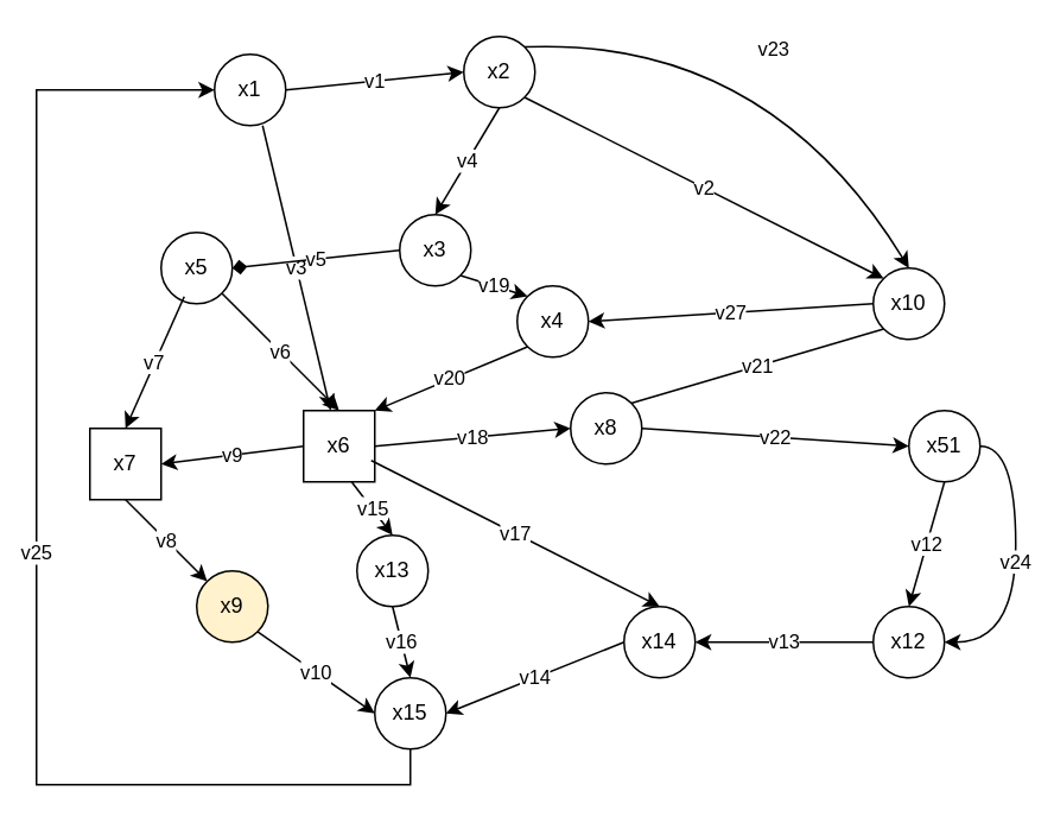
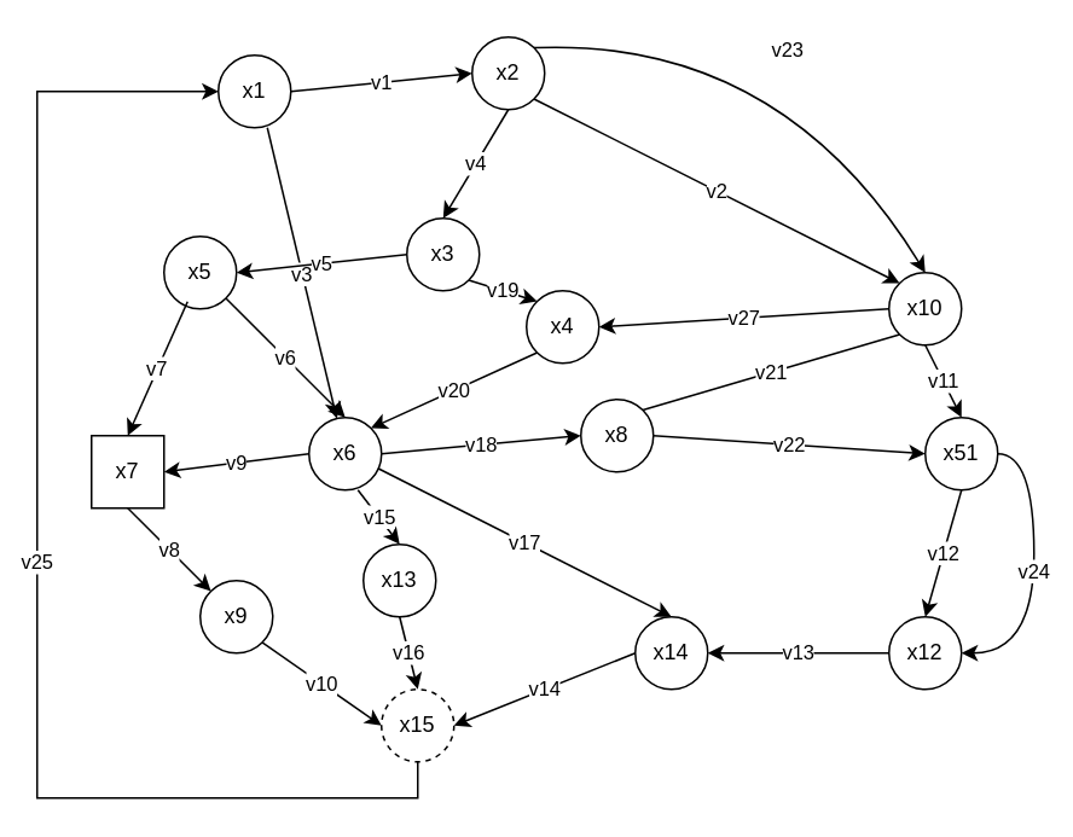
  <mxCell id="0" />
  <mxCell id="1" parent="0" />
  <mxCell id="2" value="x1" style="ellipse;whiteSpace=wrap;html=1;aspect=fixed;" vertex="1" parent="1"><mxGeometry x="120" y="30" width="40" height="40" as="geometry" /></mxCell>
  <mxCell id="3" value="x2" style="ellipse;whiteSpace=wrap;html=1;aspect=fixed;" vertex="1" parent="1"><mxGeometry x="260" y="20" width="40" height="40" as="geometry" /></mxCell>
  <mxCell id="4" value="x10" style="ellipse;whiteSpace=wrap;html=1;aspect=fixed;" vertex="1" parent="1"><mxGeometry x="490" y="150" width="40" height="40" as="geometry" /></mxCell>
  <mxCell id="5" value="x4" style="ellipse;whiteSpace=wrap;html=1;aspect=fixed;" vertex="1" parent="1"><mxGeometry x="290" y="160" width="40" height="40" as="geometry" /></mxCell>
  <mxCell id="6" value="x3" style="ellipse;whiteSpace=wrap;html=1;aspect=fixed;" vertex="1" parent="1"><mxGeometry x="224" y="120" width="40" height="40" as="geometry" /></mxCell>
  <mxCell id="7" value="x5" style="ellipse;whiteSpace=wrap;html=1;aspect=fixed;" vertex="1" parent="1"><mxGeometry x="90" y="130" width="40" height="40" as="geometry" /></mxCell>
  <mxCell id="8" value="x7" style="whiteSpace=wrap;html=1;aspect=fixed;rounded=0;" vertex="1" parent="1"><mxGeometry x="50" y="240" width="40" height="40" as="geometry" /></mxCell>
- <mxCell id="9" value="x6" style="whiteSpace=wrap;html=1;aspect=fixed;rounded=0;" vertex="1" parent="1"><mxGeometry x="170" y="230" width="40" height="40" as="geometry" /></mxCell>
+ <mxCell id="9" value="x6" style="ellipse;whiteSpace=wrap;html=1;aspect=fixed;" vertex="1" parent="1"><mxGeometry x="170" y="230" width="40" height="40" as="geometry" /></mxCell>
  <mxCell id="10" value="x8" style="ellipse;whiteSpace=wrap;html=1;aspect=fixed;" vertex="1" parent="1"><mxGeometry x="320" y="220" width="40" height="40" as="geometry" /></mxCell>
  <mxCell id="11" value="v24" style="edgeStyle=orthogonalEdgeStyle;rounded=0;orthogonalLoop=1;jettySize=auto;html=1;entryX=1;entryY=0.5;entryDx=0;entryDy=0;curved=1;" edge="1" parent="1" source="12" target="13"><mxGeometry relative="1" as="geometry"><Array as="points"><mxPoint x="570" y="250" /><mxPoint x="570" y="360" /></Array></mxGeometry></mxCell>
  <mxCell id="12" value="x51" style="ellipse;whiteSpace=wrap;html=1;aspect=fixed;" vertex="1" parent="1"><mxGeometry x="510" y="230" width="40" height="40" as="geometry" /></mxCell>
  <mxCell id="13" value="x12" style="ellipse;whiteSpace=wrap;html=1;aspect=fixed;" vertex="1" parent="1"><mxGeometry x="490" y="340" width="40" height="40" as="geometry" /></mxCell>
  <mxCell id="14" value="x14" style="ellipse;whiteSpace=wrap;html=1;aspect=fixed;" vertex="1" parent="1"><mxGeometry x="350" y="340" width="40" height="40" as="geometry" /></mxCell>
  <mxCell id="15" value="v25" style="edgeStyle=orthogonalEdgeStyle;rounded=0;orthogonalLoop=1;jettySize=auto;html=1;entryX=0;entryY=0.5;entryDx=0;entryDy=0;" edge="1" parent="1" source="16" target="2"><mxGeometry relative="1" as="geometry"><Array as="points"><mxPoint x="230" y="440" /><mxPoint x="20" y="440" /><mxPoint x="20" y="50" /></Array></mxGeometry></mxCell>
- <mxCell id="16" value="x15" style="ellipse;whiteSpace=wrap;html=1;aspect=fixed;" vertex="1" parent="1"><mxGeometry x="210" y="380" width="40" height="40" as="geometry" /></mxCell>
+ <mxCell id="16" value="x15" style="ellipse;whiteSpace=wrap;html=1;aspect=fixed;dashed=1;" vertex="1" parent="1"><mxGeometry x="210" y="380" width="40" height="40" as="geometry" /></mxCell>
  <mxCell id="17" value="x13" style="ellipse;whiteSpace=wrap;html=1;aspect=fixed;" vertex="1" parent="1"><mxGeometry x="200" y="300" width="40" height="40" as="geometry" /></mxCell>
- <mxCell id="18" value="x9" style="ellipse;whiteSpace=wrap;html=1;aspect=fixed;fillColor=#fff2cc;" vertex="1" parent="1"><mxGeometry x="110" y="320" width="40" height="40" as="geometry" /></mxCell>
+ <mxCell id="18" value="x9" style="ellipse;whiteSpace=wrap;html=1;aspect=fixed;" vertex="1" parent="1"><mxGeometry x="110" y="320" width="40" height="40" as="geometry" /></mxCell>
  <mxCell id="19" value="v1" style="endArrow=classic;html=1;rounded=0;exitX=1;exitY=0.5;exitDx=0;exitDy=0;entryX=0;entryY=0.5;entryDx=0;entryDy=0;" edge="1" parent="1" source="2" target="3"><mxGeometry width="50" height="50" relative="1" as="geometry"><mxPoint x="220" y="330" as="sourcePoint" /><mxPoint x="270" y="280" as="targetPoint" /></mxGeometry></mxCell>
  <mxCell id="20" value="v4" style="endArrow=classic;html=1;rounded=0;entryX=0.5;entryY=0;entryDx=0;entryDy=0;exitX=0.5;exitY=1;exitDx=0;exitDy=0;" edge="1" parent="1" source="3" target="6"><mxGeometry width="50" height="50" relative="1" as="geometry"><mxPoint x="220" y="330" as="sourcePoint" /><mxPoint x="270" y="280" as="targetPoint" /></mxGeometry></mxCell>
  <mxCell id="21" value="v2" style="endArrow=classic;html=1;rounded=0;exitX=1;exitY=1;exitDx=0;exitDy=0;entryX=0;entryY=0;entryDx=0;entryDy=0;" edge="1" parent="1" source="3" target="4"><mxGeometry width="50" height="50" relative="1" as="geometry"><mxPoint x="220" y="330" as="sourcePoint" /><mxPoint x="270" y="280" as="targetPoint" /></mxGeometry></mxCell>
  <mxCell id="22" value="v23" style="endArrow=classic;html=1;rounded=0;exitX=1;exitY=0;exitDx=0;exitDy=0;entryX=0.5;entryY=0;entryDx=0;entryDy=0;curved=1;" edge="1" parent="1" source="3" target="4"><mxGeometry width="50" height="50" relative="1" as="geometry"><mxPoint x="220" y="330" as="sourcePoint" /><mxPoint x="270" y="280" as="targetPoint" /><Array as="points"><mxPoint x="430" y="20" /></Array></mxGeometry></mxCell>
  <mxCell id="23" value="v3" style="endArrow=classic;html=1;rounded=0;exitX=0.675;exitY=1;exitDx=0;exitDy=0;exitPerimeter=0;" edge="1" parent="1" source="2" target="9"><mxGeometry width="50" height="50" relative="1" as="geometry"><mxPoint x="220" y="330" as="sourcePoint" /><mxPoint x="270" y="280" as="targetPoint" /></mxGeometry></mxCell>
  <mxCell id="24" value="v6" style="endArrow=classic;html=1;rounded=0;exitX=1;exitY=1;exitDx=0;exitDy=0;entryX=0.5;entryY=0;entryDx=0;entryDy=0;" edge="1" parent="1" source="7" target="9"><mxGeometry width="50" height="50" relative="1" as="geometry"><mxPoint x="220" y="330" as="sourcePoint" /><mxPoint x="270" y="280" as="targetPoint" /></mxGeometry></mxCell>
  <mxCell id="25" value="v7" style="endArrow=classic;html=1;rounded=0;exitX=0.325;exitY=0.9;exitDx=0;exitDy=0;exitPerimeter=0;entryX=0.5;entryY=0;entryDx=0;entryDy=0;" edge="1" parent="1" source="7" target="8"><mxGeometry width="50" height="50" relative="1" as="geometry"><mxPoint x="220" y="330" as="sourcePoint" /><mxPoint x="270" y="280" as="targetPoint" /></mxGeometry></mxCell>
  <mxCell id="26" value="v9" style="endArrow=classic;html=1;rounded=0;entryX=1;entryY=0.5;entryDx=0;entryDy=0;exitX=0;exitY=0.5;exitDx=0;exitDy=0;" edge="1" parent="1" source="9" target="8"><mxGeometry width="50" height="50" relative="1" as="geometry"><mxPoint x="220" y="320" as="sourcePoint" /><mxPoint x="270" y="270" as="targetPoint" /></mxGeometry></mxCell>
  <mxCell id="27" value="v8" style="endArrow=classic;html=1;rounded=0;exitX=0.5;exitY=1;exitDx=0;exitDy=0;entryX=0;entryY=0;entryDx=0;entryDy=0;" edge="1" parent="1" source="8" target="18"><mxGeometry width="50" height="50" relative="1" as="geometry"><mxPoint x="220" y="320" as="sourcePoint" /><mxPoint x="270" y="270" as="targetPoint" /></mxGeometry></mxCell>
  <mxCell id="28" value="v10" style="endArrow=classic;html=1;rounded=0;exitX=1;exitY=1;exitDx=0;exitDy=0;entryX=0;entryY=0.5;entryDx=0;entryDy=0;" edge="1" parent="1" source="18" target="16"><mxGeometry width="50" height="50" relative="1" as="geometry"><mxPoint x="220" y="320" as="sourcePoint" /><mxPoint x="270" y="270" as="targetPoint" /></mxGeometry></mxCell>
  <mxCell id="29" value="v14" style="endArrow=classic;html=1;rounded=0;exitX=0;exitY=0.5;exitDx=0;exitDy=0;entryX=1;entryY=0.5;entryDx=0;entryDy=0;" edge="1" parent="1" source="14" target="16"><mxGeometry x="0.0" width="50" height="50" relative="1" as="geometry"><mxPoint x="220" y="320" as="sourcePoint" /><mxPoint x="340" y="360" as="targetPoint" /><mxPoint as="offset" /></mxGeometry></mxCell>
  <mxCell id="30" value="v13" style="endArrow=classic;html=1;rounded=0;entryX=1;entryY=0.5;entryDx=0;entryDy=0;exitX=0;exitY=0.5;exitDx=0;exitDy=0;" edge="1" parent="1" source="13" target="14"><mxGeometry width="50" height="50" relative="1" as="geometry"><mxPoint x="220" y="320" as="sourcePoint" /><mxPoint x="270" y="270" as="targetPoint" /></mxGeometry></mxCell>
  <mxCell id="31" value="v17" style="endArrow=classic;html=1;rounded=0;exitX=0.95;exitY=0.7;exitDx=0;exitDy=0;exitPerimeter=0;entryX=0.5;entryY=0;entryDx=0;entryDy=0;" edge="1" parent="1" source="9" target="14"><mxGeometry width="50" height="50" relative="1" as="geometry"><mxPoint x="220" y="320" as="sourcePoint" /><mxPoint x="270" y="270" as="targetPoint" /></mxGeometry></mxCell>
  <mxCell id="32" value="v15" style="endArrow=classic;html=1;rounded=0;exitX=0.675;exitY=1;exitDx=0;exitDy=0;exitPerimeter=0;entryX=0.5;entryY=0;entryDx=0;entryDy=0;" edge="1" parent="1" source="9" target="17"><mxGeometry width="50" height="50" relative="1" as="geometry"><mxPoint x="220" y="320" as="sourcePoint" /><mxPoint x="270" y="270" as="targetPoint" /></mxGeometry></mxCell>
  <mxCell id="33" value="v16" style="endArrow=classic;html=1;rounded=0;exitX=0.5;exitY=1;exitDx=0;exitDy=0;entryX=0.5;entryY=0;entryDx=0;entryDy=0;" edge="1" parent="1" source="17" target="16"><mxGeometry width="50" height="50" relative="1" as="geometry"><mxPoint x="220" y="320" as="sourcePoint" /><mxPoint x="270" y="270" as="targetPoint" /></mxGeometry></mxCell>
  <mxCell id="34" value="v18" style="endArrow=classic;html=1;rounded=0;exitX=1;exitY=0.5;exitDx=0;exitDy=0;entryX=0;entryY=0.5;entryDx=0;entryDy=0;" edge="1" parent="1" source="9" target="10"><mxGeometry width="50" height="50" relative="1" as="geometry"><mxPoint x="220" y="320" as="sourcePoint" /><mxPoint x="270" y="270" as="targetPoint" /></mxGeometry></mxCell>
  <mxCell id="35" value="v20" style="endArrow=classic;html=1;rounded=0;entryX=1;entryY=0;entryDx=0;entryDy=0;exitX=0;exitY=1;exitDx=0;exitDy=0;" edge="1" parent="1" source="5" target="9"><mxGeometry width="50" height="50" relative="1" as="geometry"><mxPoint x="220" y="330" as="sourcePoint" /><mxPoint x="270" y="280" as="targetPoint" /></mxGeometry></mxCell>
  <mxCell id="36" value="v19" style="endArrow=classic;html=1;rounded=0;entryX=0;entryY=0;entryDx=0;entryDy=0;exitX=1;exitY=1;exitDx=0;exitDy=0;" edge="1" parent="1" source="6" target="5"><mxGeometry width="50" height="50" relative="1" as="geometry"><mxPoint x="220" y="330" as="sourcePoint" /><mxPoint x="270" y="280" as="targetPoint" /></mxGeometry></mxCell>
- <mxCell id="37" value="v5" style="endArrow=diamond;html=1;rounded=0;entryX=1;entryY=0.5;entryDx=0;entryDy=0;exitX=0;exitY=0.5;exitDx=0;exitDy=0;" edge="1" parent="1" source="6" target="7"><mxGeometry x="-0.007" width="50" height="50" relative="1" as="geometry"><mxPoint x="220" y="330" as="sourcePoint" /><mxPoint x="270" y="280" as="targetPoint" /><mxPoint as="offset" /></mxGeometry></mxCell>
+ <mxCell id="37" value="v5" style="endArrow=classic;html=1;rounded=0;entryX=1;entryY=0.5;entryDx=0;entryDy=0;exitX=0;exitY=0.5;exitDx=0;exitDy=0;" edge="1" parent="1" source="6" target="7"><mxGeometry x="-0.007" width="50" height="50" relative="1" as="geometry"><mxPoint x="220" y="330" as="sourcePoint" /><mxPoint x="270" y="280" as="targetPoint" /><mxPoint as="offset" /></mxGeometry></mxCell>
  <mxCell id="38" value="v22" style="endArrow=classic;html=1;rounded=0;entryX=0;entryY=0.5;entryDx=0;entryDy=0;exitX=1;exitY=0.5;exitDx=0;exitDy=0;" edge="1" parent="1" source="10" target="12"><mxGeometry width="50" height="50" relative="1" as="geometry"><mxPoint x="220" y="330" as="sourcePoint" /><mxPoint x="270" y="280" as="targetPoint" /></mxGeometry></mxCell>
  <mxCell id="39" value="v21" style="endArrow=none;html=1;rounded=0;entryX=0;entryY=1;entryDx=0;entryDy=0;exitX=1;exitY=0;exitDx=0;exitDy=0;" edge="1" parent="1" source="10" target="4"><mxGeometry width="50" height="50" relative="1" as="geometry"><mxPoint x="220" y="330" as="sourcePoint" /><mxPoint x="270" y="280" as="targetPoint" /></mxGeometry></mxCell>
  <mxCell id="40" value="v27" style="endArrow=classic;html=1;rounded=0;entryX=1;entryY=0.5;entryDx=0;entryDy=0;exitX=0;exitY=0.5;exitDx=0;exitDy=0;" edge="1" parent="1" source="4" target="5"><mxGeometry width="50" height="50" relative="1" as="geometry"><mxPoint x="220" y="330" as="sourcePoint" /><mxPoint x="270" y="280" as="targetPoint" /></mxGeometry></mxCell>
  <mxCell id="41" value="v12" style="endArrow=classic;html=1;rounded=0;exitX=0.5;exitY=1;exitDx=0;exitDy=0;entryX=0.5;entryY=0;entryDx=0;entryDy=0;" edge="1" parent="1" source="12" target="13"><mxGeometry width="50" height="50" relative="1" as="geometry"><mxPoint x="220" y="330" as="sourcePoint" /><mxPoint x="270" y="280" as="targetPoint" /></mxGeometry></mxCell>
+ <mxCell id="42" value="v11" style="endArrow=classic;html=1;rounded=0;entryX=0.5;entryY=0;entryDx=0;entryDy=0;exitX=0.5;exitY=1;exitDx=0;exitDy=0;" edge="1" parent="1" source="4" target="12"><mxGeometry width="50" height="50" relative="1" as="geometry"><mxPoint x="230" y="330" as="sourcePoint" /><mxPoint x="280" y="280" as="targetPoint" /></mxGeometry></mxCell>
